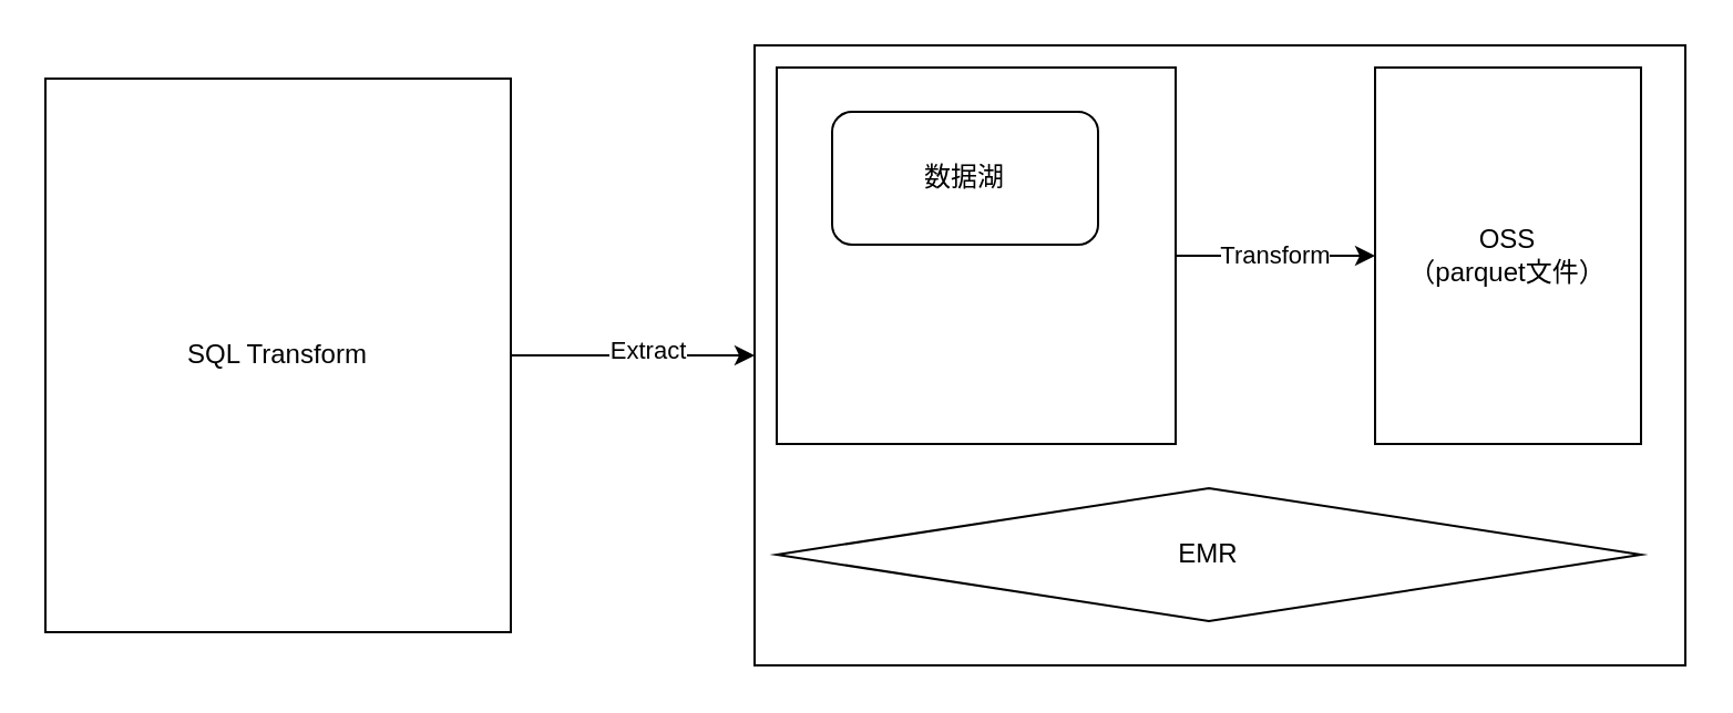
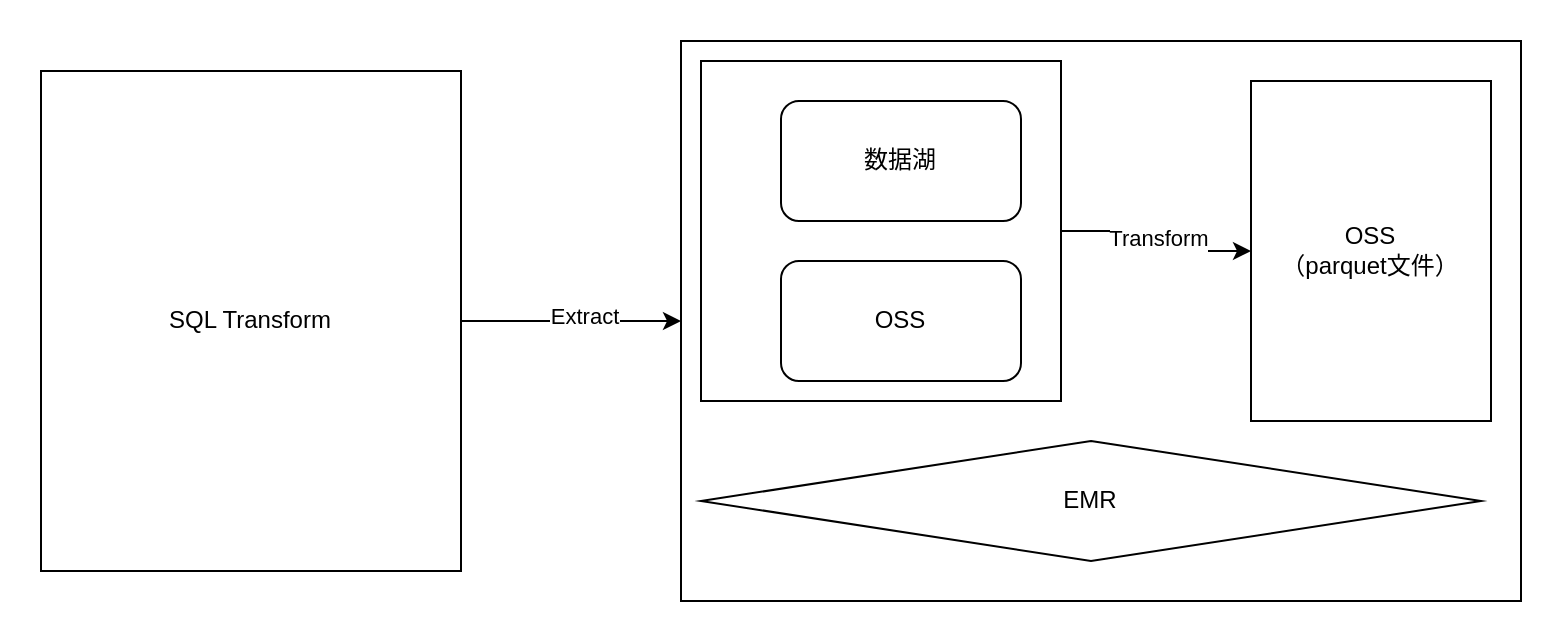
  <mxCell id="0" />
  <mxCell id="1" parent="0" />
  <mxCell id="2" value="" style="rounded=0;whiteSpace=wrap;html=1;" vertex="1" parent="1"><mxGeometry x="340" y="20" width="420" height="280" as="geometry" /></mxCell>
  <mxCell id="3" style="edgeStyle=orthogonalEdgeStyle;rounded=0;orthogonalLoop=1;jettySize=auto;html=1;exitX=1;exitY=0.5;exitDx=0;exitDy=0;entryX=0;entryY=0.5;entryDx=0;entryDy=0;" edge="1" parent="1" source="5" target="2"><mxGeometry relative="1" as="geometry" /></mxCell>
  <mxCell id="4" value="Extract" style="edgeLabel;html=1;align=center;verticalAlign=middle;resizable=0;points=[];" vertex="1" connectable="0" parent="3"><mxGeometry x="0.109" y="3" relative="1" as="geometry"><mxPoint as="offset" /></mxGeometry></mxCell>
  <mxCell id="5" value="SQL Transform" style="rounded=0;whiteSpace=wrap;html=1;" vertex="1" parent="1"><mxGeometry x="20" y="35" width="210" height="250" as="geometry" /></mxCell>
  <mxCell id="6" style="edgeStyle=orthogonalEdgeStyle;rounded=0;orthogonalLoop=1;jettySize=auto;html=1;exitX=1;exitY=0.5;exitDx=0;exitDy=0;entryX=0;entryY=0.5;entryDx=0;entryDy=0;" edge="1" parent="1" source="8" target="11"><mxGeometry relative="1" as="geometry" /></mxCell>
  <mxCell id="7" value="Transform" style="edgeLabel;html=1;align=center;verticalAlign=middle;resizable=0;points=[];" vertex="1" connectable="0" parent="6"><mxGeometry x="-0.029" y="1" relative="1" as="geometry"><mxPoint as="offset" /></mxGeometry></mxCell>
  <mxCell id="8" value="" style="rounded=0;whiteSpace=wrap;html=1;" vertex="1" parent="1"><mxGeometry x="350" y="30" width="180" height="170" as="geometry" /></mxCell>
- <mxCell id="10" value="数据湖" style="rounded=1;whiteSpace=wrap;html=1;" vertex="1" parent="1"><mxGeometry x="375" y="50" width="120" height="60" as="geometry" /></mxCell>
- <mxCell id="11" value="OSS&lt;br&gt;（parquet文件）" style="rounded=0;whiteSpace=wrap;html=1;" vertex="1" parent="1"><mxGeometry x="620" y="30" width="120" height="170" as="geometry" /></mxCell>
+ <mxCell id="9" value="OSS" style="rounded=1;whiteSpace=wrap;html=1;" vertex="1" parent="1"><mxGeometry x="390" y="130" width="120" height="60" as="geometry" /></mxCell>
+ <mxCell id="10" value="数据湖" style="rounded=1;whiteSpace=wrap;html=1;" vertex="1" parent="1"><mxGeometry x="390" y="50" width="120" height="60" as="geometry" /></mxCell>
+ <mxCell id="11" value="OSS&lt;br&gt;（parquet文件）" style="rounded=0;whiteSpace=wrap;html=1;" vertex="1" parent="1"><mxGeometry x="625" y="40" width="120" height="170" as="geometry" /></mxCell>
  <mxCell id="12" value="EMR" style="rhombus;whiteSpace=wrap;html=1;" vertex="1" parent="1"><mxGeometry x="350" y="220" width="390" height="60" as="geometry" /></mxCell>
